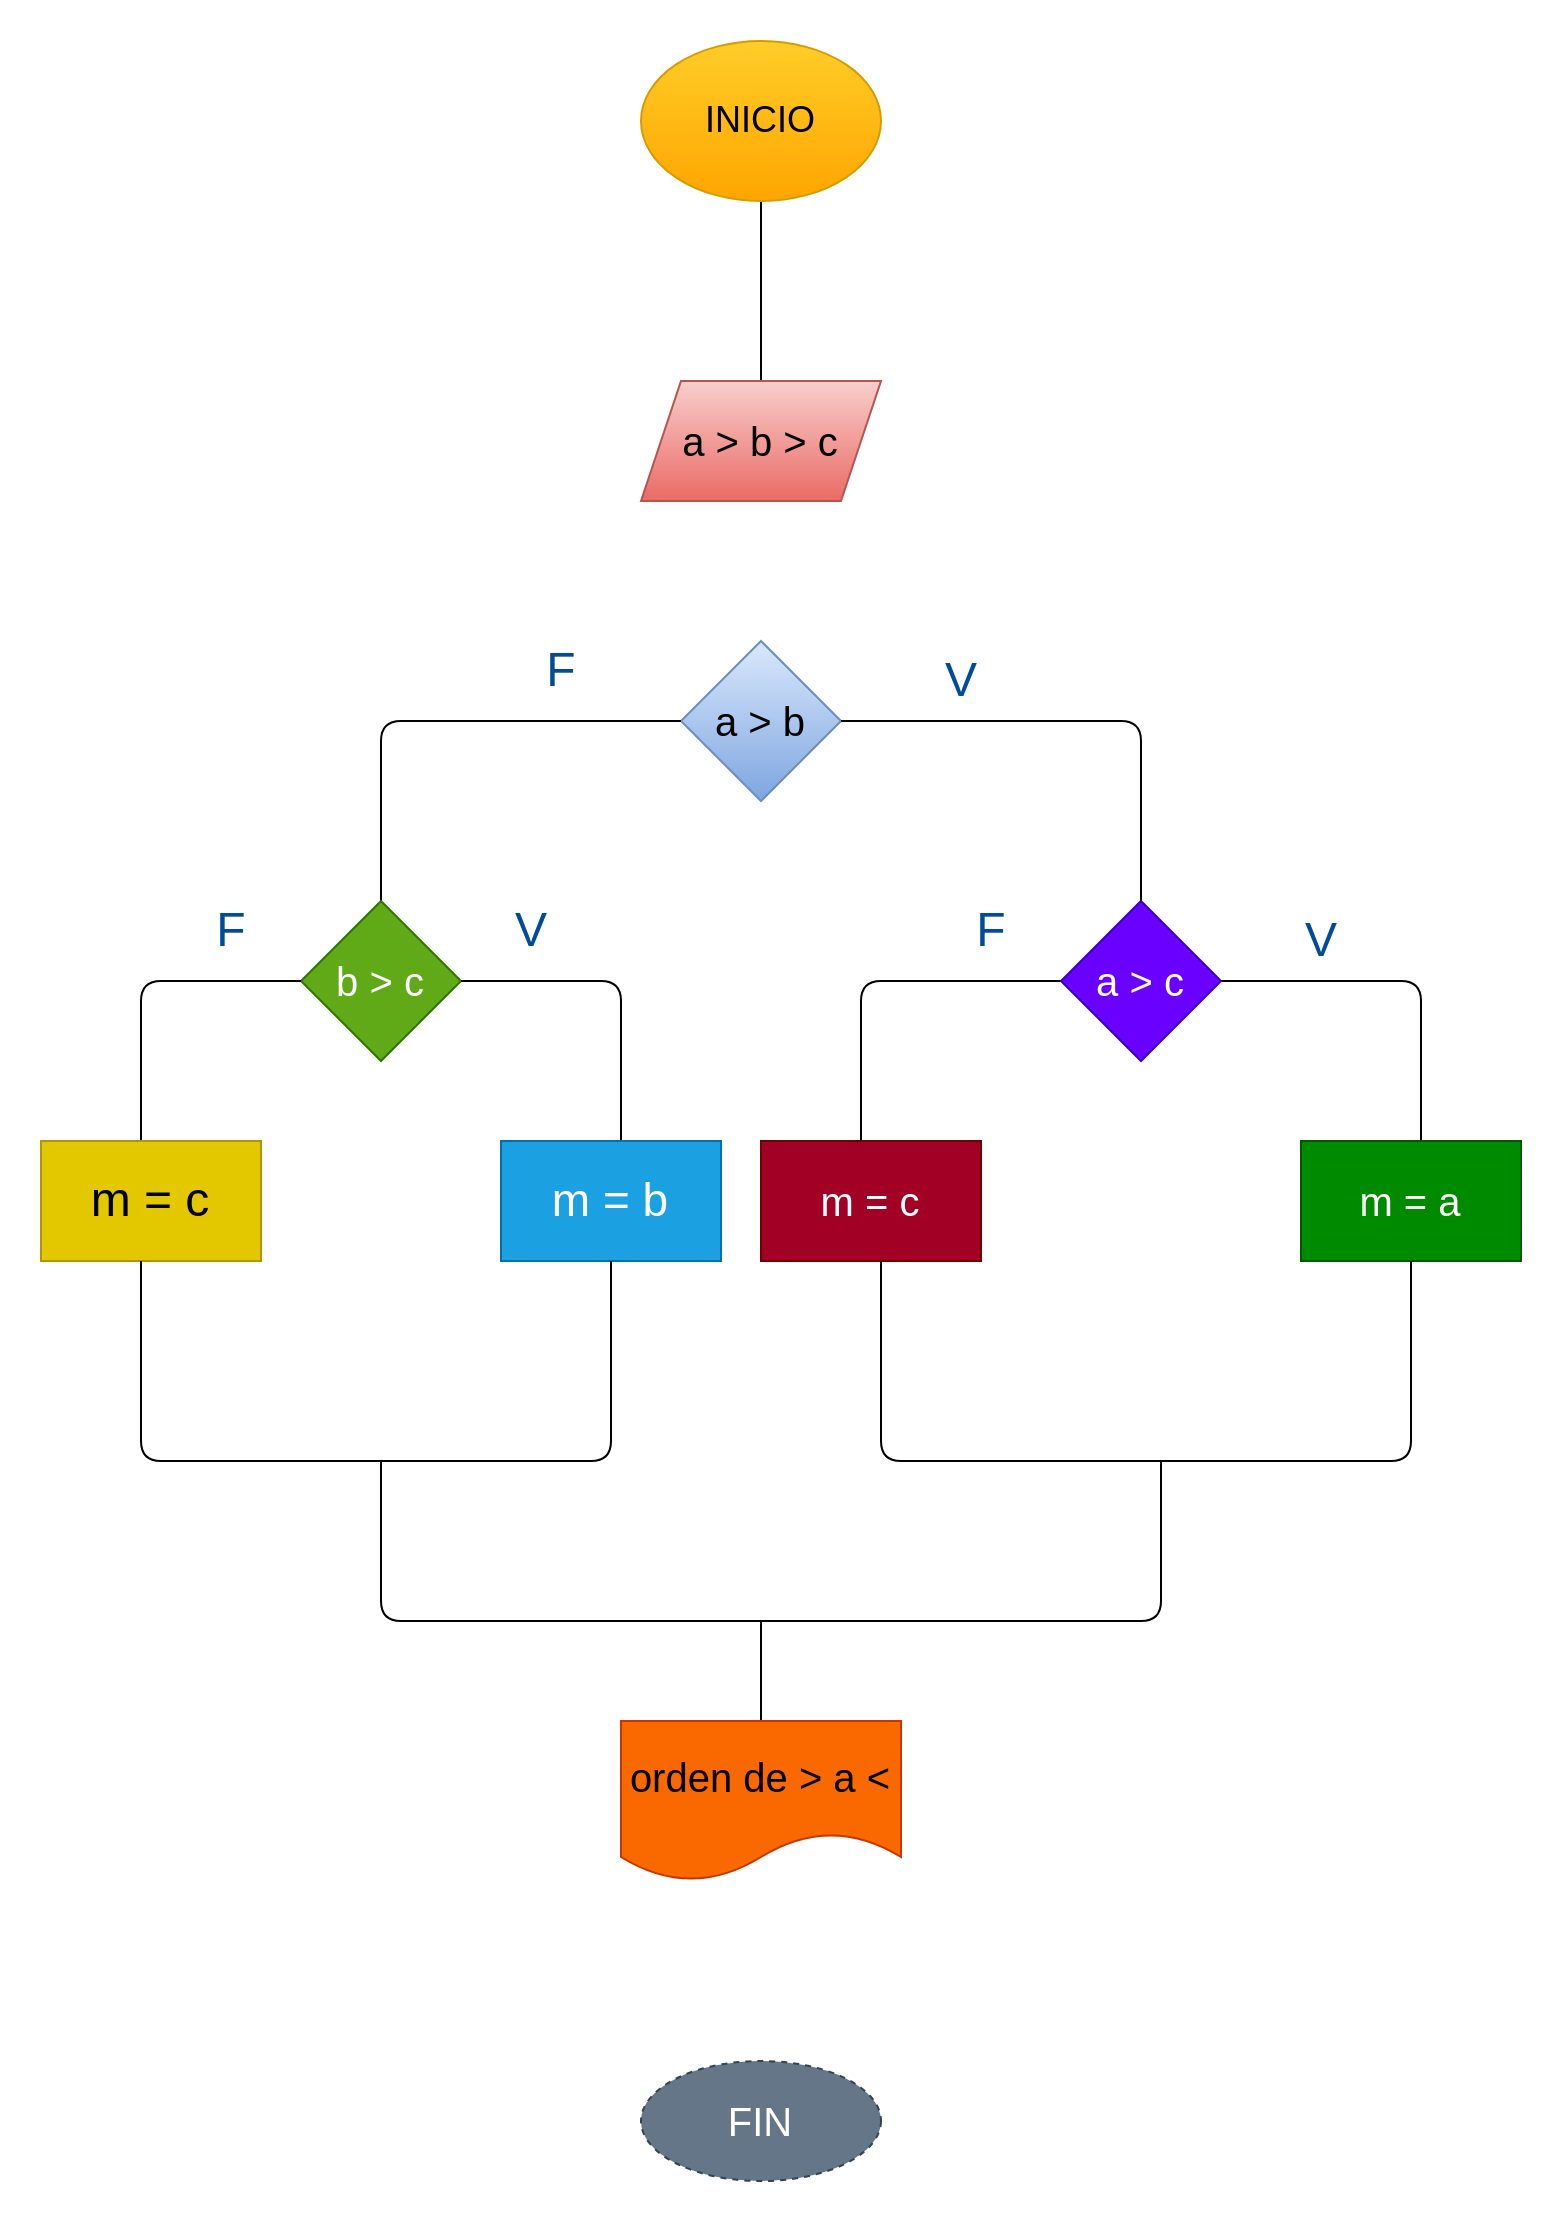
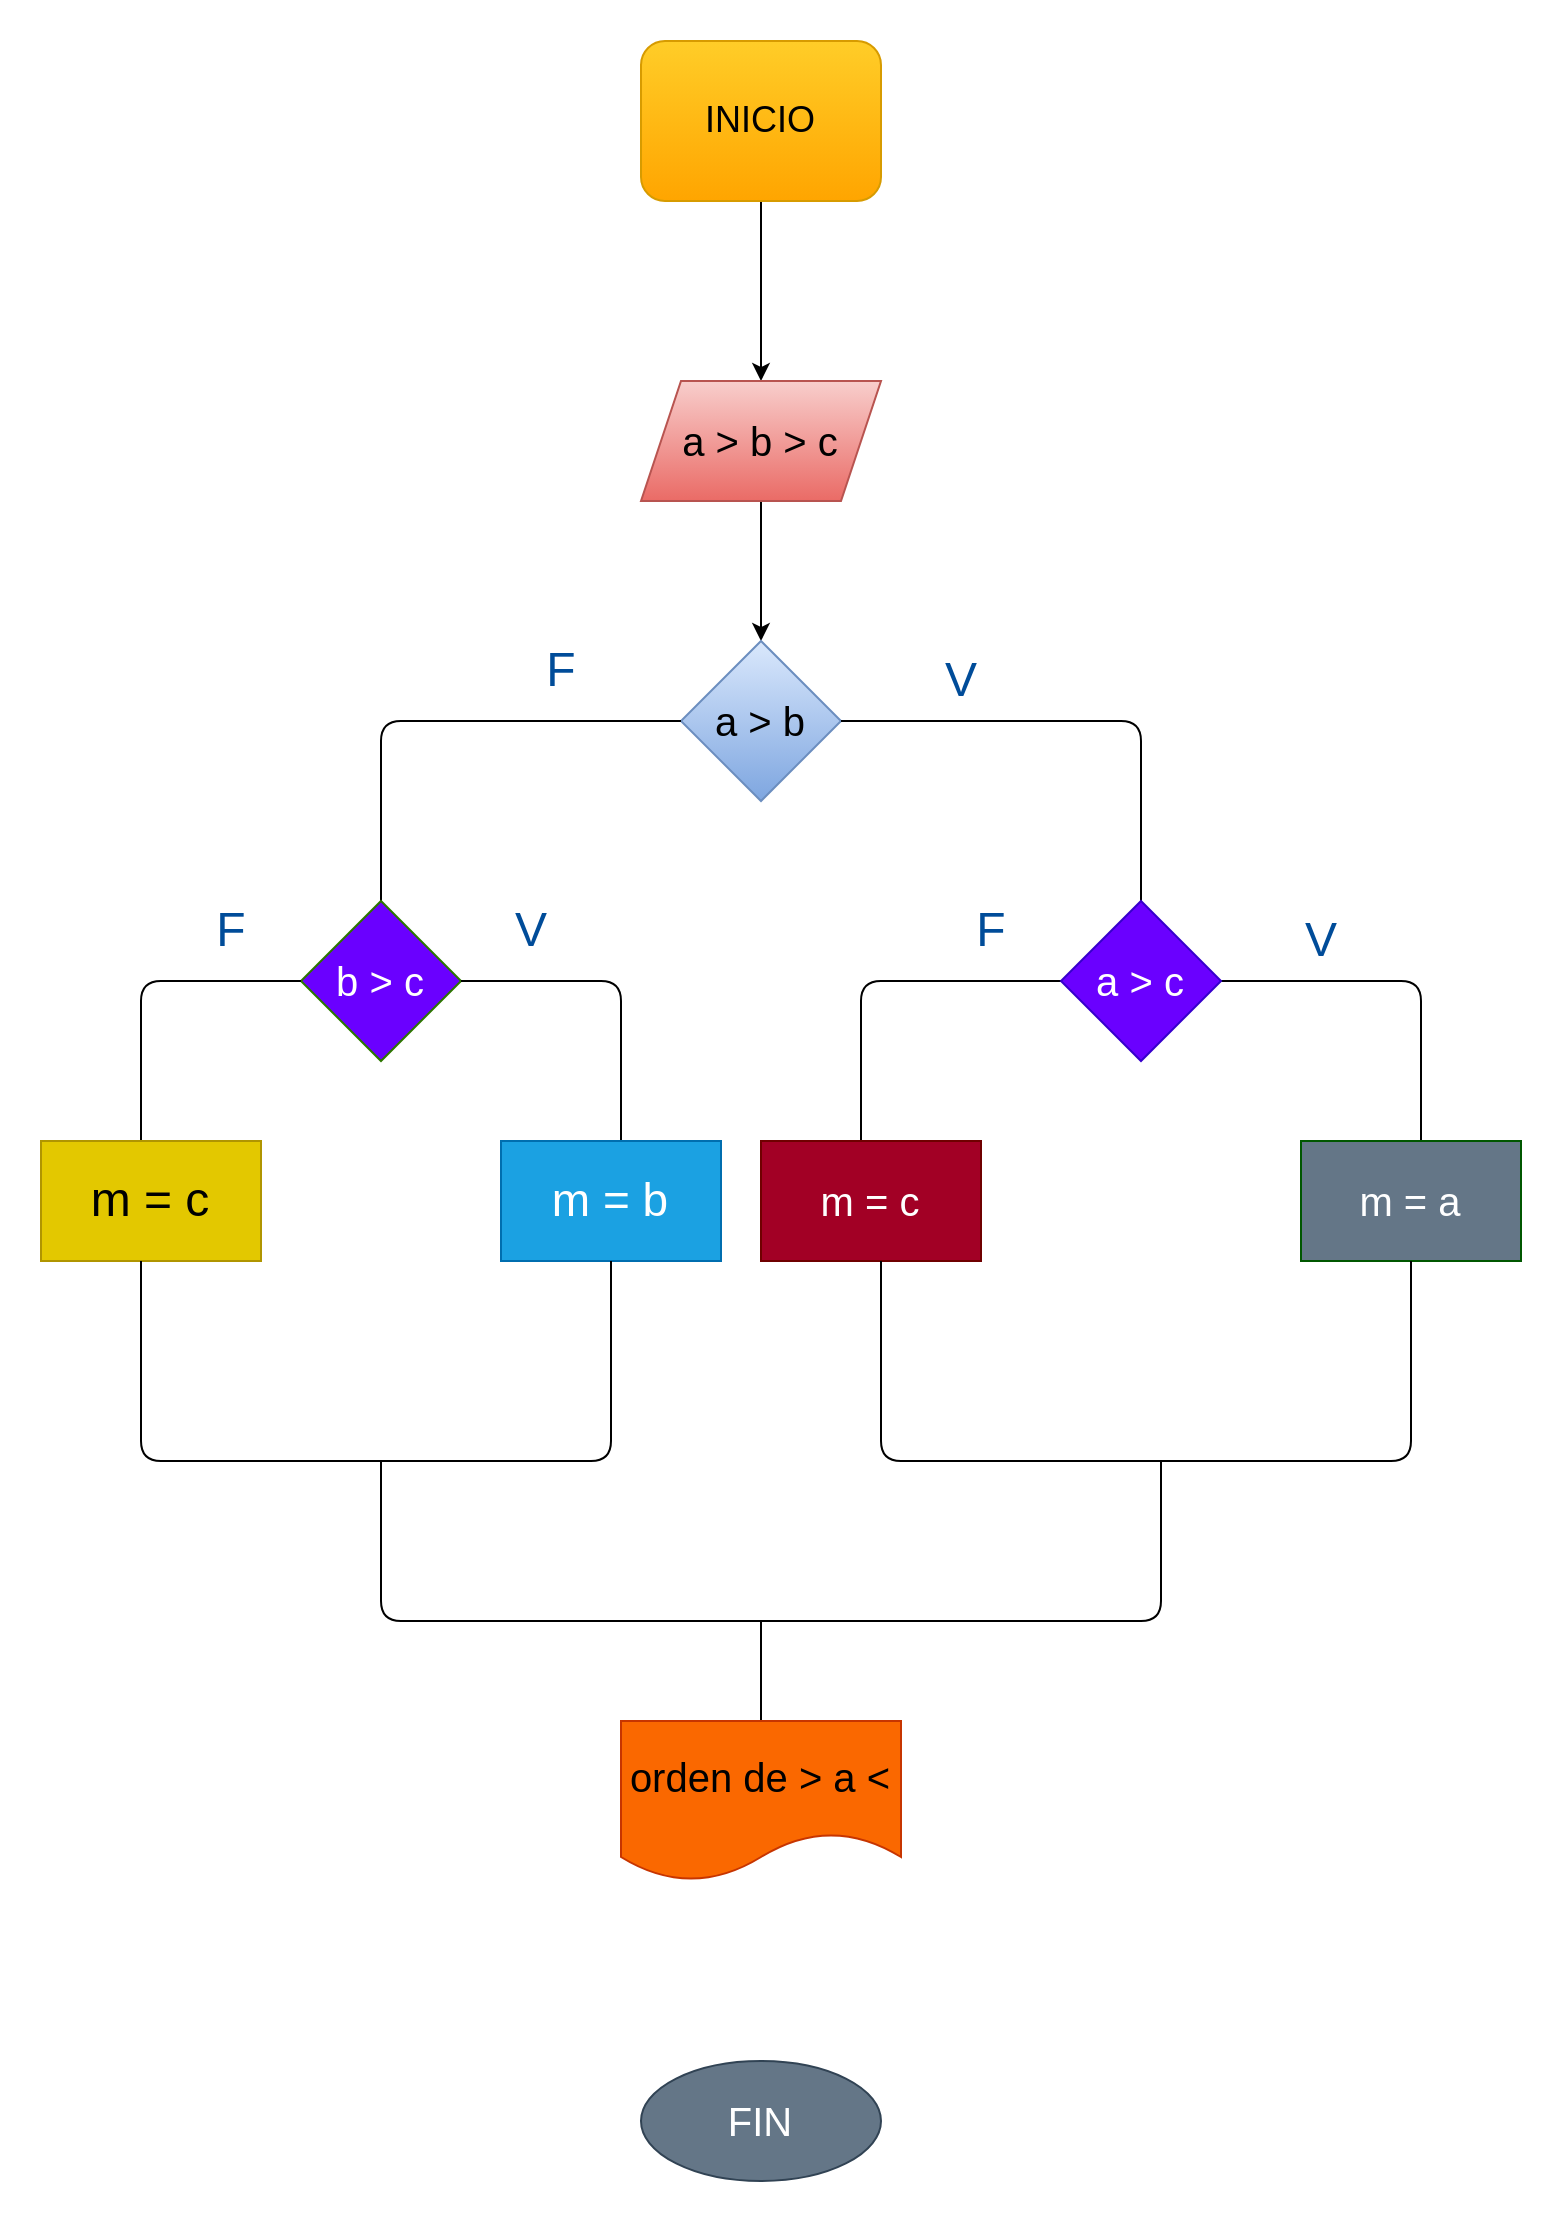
  <mxCell id="0" />
  <mxCell id="1" parent="0" />
- <mxCell id="2" value="" style="edgeStyle=none;html=1;endArrow=none;" edge="1" parent="1" source="3" target="5"><mxGeometry relative="1" as="geometry" /></mxCell>
- <mxCell id="3" value="&lt;font style=&quot;font-size: 18px&quot;&gt;INICIO&lt;/font&gt;" style="ellipse;whiteSpace=wrap;html=1;fillColor=#ffcd28;strokeColor=#d79b00;gradientColor=#ffa500;" vertex="1" parent="1"><mxGeometry x="320" y="20" width="120" height="80" as="geometry" /></mxCell>
+ <mxCell id="2" value="" style="edgeStyle=none;html=1;" edge="1" parent="1" source="3" target="5"><mxGeometry relative="1" as="geometry" /></mxCell>
+ <mxCell id="3" value="&lt;font style=&quot;font-size: 18px&quot;&gt;INICIO&lt;/font&gt;" style="whiteSpace=wrap;html=1;fillColor=#ffcd28;strokeColor=#d79b00;gradientColor=#ffa500;rounded=1;" vertex="1" parent="1"><mxGeometry x="320" y="20" width="120" height="80" as="geometry" /></mxCell>
+ <mxCell id="4" value="" style="edgeStyle=none;html=1;" edge="1" parent="1" source="5" target="6"><mxGeometry relative="1" as="geometry" /></mxCell>
  <mxCell id="5" value="&lt;font style=&quot;font-size: 20px&quot;&gt;a &amp;gt; b &amp;gt; c&lt;/font&gt;" style="shape=parallelogram;perimeter=parallelogramPerimeter;whiteSpace=wrap;html=1;fixedSize=1;fillColor=#f8cecc;gradientColor=#ea6b66;strokeColor=#b85450;" vertex="1" parent="1"><mxGeometry x="320" y="190" width="120" height="60" as="geometry" /></mxCell>
  <mxCell id="6" value="&lt;font style=&quot;font-size: 20px&quot;&gt;a &amp;gt; b&lt;/font&gt;" style="rhombus;whiteSpace=wrap;html=1;fillColor=#dae8fc;gradientColor=#7ea6e0;strokeColor=#6c8ebf;" vertex="1" parent="1"><mxGeometry x="340" y="320" width="80" height="80" as="geometry" /></mxCell>
  <mxCell id="7" value="" style="endArrow=none;html=1;exitX=0.5;exitY=0;exitDx=0;exitDy=0;" edge="1" parent="1" source="9"><mxGeometry width="50" height="50" relative="1" as="geometry"><mxPoint x="190" y="440" as="sourcePoint" /><mxPoint x="340" y="360" as="targetPoint" /><Array as="points"><mxPoint x="190" y="360" /></Array></mxGeometry></mxCell>
  <mxCell id="8" value="" style="endArrow=none;html=1;" edge="1" parent="1"><mxGeometry width="50" height="50" relative="1" as="geometry"><mxPoint x="420" y="360" as="sourcePoint" /><mxPoint x="570" y="450" as="targetPoint" /><Array as="points"><mxPoint x="570" y="360" /></Array></mxGeometry></mxCell>
- <mxCell id="9" value="b &amp;gt; c" style="rhombus;whiteSpace=wrap;html=1;fontSize=20;fillColor=#60a917;fontColor=#ffffff;strokeColor=#2D7600;" vertex="1" parent="1"><mxGeometry x="150" y="450" width="80" height="80" as="geometry" /></mxCell>
+ <mxCell id="9" value="b &amp;gt; c" style="rhombus;whiteSpace=wrap;html=1;fontSize=20;fillColor=#6a00ff;fontColor=#ffffff;strokeColor=#2D7600;" vertex="1" parent="1"><mxGeometry x="150" y="450" width="80" height="80" as="geometry" /></mxCell>
  <mxCell id="10" value="" style="endArrow=none;html=1;fontSize=20;" edge="1" parent="1"><mxGeometry width="50" height="50" relative="1" as="geometry"><mxPoint x="70" y="570" as="sourcePoint" /><mxPoint x="150" y="490" as="targetPoint" /><Array as="points"><mxPoint x="70" y="490" /></Array></mxGeometry></mxCell>
  <mxCell id="11" value="" style="endArrow=none;html=1;fontSize=20;" edge="1" parent="1"><mxGeometry width="50" height="50" relative="1" as="geometry"><mxPoint x="230" y="490" as="sourcePoint" /><mxPoint x="310" y="570" as="targetPoint" /><Array as="points"><mxPoint x="310" y="490" /></Array></mxGeometry></mxCell>
  <mxCell id="12" value="" style="endArrow=none;html=1;fontSize=20;" edge="1" parent="1"><mxGeometry width="50" height="50" relative="1" as="geometry"><mxPoint x="430" y="570" as="sourcePoint" /><mxPoint x="530" y="490" as="targetPoint" /><Array as="points"><mxPoint x="430" y="490" /></Array></mxGeometry></mxCell>
  <mxCell id="13" value="" style="endArrow=none;html=1;fontSize=20;startArrow=none;" edge="1" parent="1" source="14"><mxGeometry width="50" height="50" relative="1" as="geometry"><mxPoint x="570" y="490" as="sourcePoint" /><mxPoint x="710" y="570" as="targetPoint" /><Array as="points"><mxPoint x="710" y="490" /></Array></mxGeometry></mxCell>
  <mxCell id="14" value="a &amp;gt; c" style="rhombus;whiteSpace=wrap;html=1;fontSize=20;fillColor=#6a00ff;fontColor=#ffffff;strokeColor=#3700CC;" vertex="1" parent="1"><mxGeometry x="530" y="450" width="80" height="80" as="geometry" /></mxCell>
- <mxCell id="15" value="m = a" style="rounded=0;whiteSpace=wrap;html=1;fontSize=20;fillColor=#008a00;fontColor=#ffffff;strokeColor=#005700;" vertex="1" parent="1"><mxGeometry x="650" y="570" width="110" height="60" as="geometry" /></mxCell>
+ <mxCell id="15" value="m = a" style="rounded=0;whiteSpace=wrap;html=1;fontSize=20;fillColor=#647687;fontColor=#ffffff;strokeColor=#005700;" vertex="1" parent="1"><mxGeometry x="650" y="570" width="110" height="60" as="geometry" /></mxCell>
  <mxCell id="16" value="m = c" style="rounded=0;whiteSpace=wrap;html=1;fontSize=20;fillColor=#a20025;fontColor=#ffffff;strokeColor=#6F0000;" vertex="1" parent="1"><mxGeometry x="380" y="570" width="110" height="60" as="geometry" /></mxCell>
  <mxCell id="17" value="&lt;font style=&quot;font-size: 24px&quot;&gt;m = c&lt;/font&gt;" style="rounded=0;whiteSpace=wrap;html=1;fontSize=20;fillColor=#e3c800;fontColor=#000000;strokeColor=#B09500;" vertex="1" parent="1"><mxGeometry x="20" y="570" width="110" height="60" as="geometry" /></mxCell>
  <mxCell id="18" value="&lt;font style=&quot;font-size: 23px&quot;&gt;m = b&lt;/font&gt;" style="rounded=0;whiteSpace=wrap;html=1;fontSize=20;fillColor=#1ba1e2;fontColor=#ffffff;strokeColor=#006EAF;" vertex="1" parent="1"><mxGeometry x="250" y="570" width="110" height="60" as="geometry" /></mxCell>
  <mxCell id="19" value="" style="endArrow=none;html=1;fontSize=20;entryX=0.5;entryY=1;entryDx=0;entryDy=0;" edge="1" parent="1" target="18"><mxGeometry width="50" height="50" relative="1" as="geometry"><mxPoint x="70" y="630" as="sourcePoint" /><mxPoint x="120" y="580" as="targetPoint" /><Array as="points"><mxPoint x="70" y="730" /><mxPoint x="190" y="730" /><mxPoint x="305" y="730" /></Array></mxGeometry></mxCell>
  <mxCell id="20" value="" style="endArrow=none;html=1;fontSize=20;entryX=0.5;entryY=1;entryDx=0;entryDy=0;" edge="1" parent="1" target="15"><mxGeometry width="50" height="50" relative="1" as="geometry"><mxPoint x="440" y="630" as="sourcePoint" /><mxPoint x="490" y="580" as="targetPoint" /><Array as="points"><mxPoint x="440" y="730" /><mxPoint x="570" y="730" /><mxPoint x="705" y="730" /></Array></mxGeometry></mxCell>
  <mxCell id="21" value="" style="endArrow=none;html=1;fontSize=20;" edge="1" parent="1"><mxGeometry width="50" height="50" relative="1" as="geometry"><mxPoint x="190" y="730" as="sourcePoint" /><mxPoint x="580" y="730" as="targetPoint" /><Array as="points"><mxPoint x="190" y="810" /><mxPoint x="390" y="810" /><mxPoint x="580" y="810" /></Array></mxGeometry></mxCell>
  <mxCell id="22" value="" style="endArrow=classic;html=1;fontSize=20;" edge="1" parent="1"><mxGeometry width="50" height="50" relative="1" as="geometry"><mxPoint x="380" y="810" as="sourcePoint" /><mxPoint x="380" y="870" as="targetPoint" /></mxGeometry></mxCell>
  <mxCell id="23" value="orden de &amp;gt; a &amp;lt;" style="shape=document;whiteSpace=wrap;html=1;boundedLbl=1;fontSize=20;fillColor=#fa6800;fontColor=#000000;strokeColor=#C73500;" vertex="1" parent="1"><mxGeometry x="310" y="860" width="140" height="80" as="geometry" /></mxCell>
- <mxCell id="24" value="FIN" style="ellipse;whiteSpace=wrap;html=1;fontSize=20;fillColor=#647687;fontColor=#ffffff;strokeColor=#314354;dashed=1;" vertex="1" parent="1"><mxGeometry x="320" y="1030" width="120" height="60" as="geometry" /></mxCell>
+ <mxCell id="24" value="FIN" style="ellipse;whiteSpace=wrap;html=1;fontSize=20;fillColor=#647687;fontColor=#ffffff;strokeColor=#314354;" vertex="1" parent="1"><mxGeometry x="320" y="1030" width="120" height="60" as="geometry" /></mxCell>
  <mxCell id="25" value="&lt;font color=&quot;#004c99&quot;&gt;V&lt;/font&gt;" style="text;html=1;resizable=0;autosize=1;align=center;verticalAlign=middle;points=[];fillColor=none;strokeColor=none;rounded=0;fontSize=24;" vertex="1" parent="1"><mxGeometry x="465" y="325" width="30" height="30" as="geometry" /></mxCell>
  <mxCell id="26" value="F" style="text;html=1;resizable=0;autosize=1;align=center;verticalAlign=middle;points=[];fillColor=none;strokeColor=none;rounded=0;fontSize=24;fontColor=#004C99;" vertex="1" parent="1"><mxGeometry x="265" y="320" width="30" height="30" as="geometry" /></mxCell>
  <mxCell id="27" value="V" style="text;html=1;resizable=0;autosize=1;align=center;verticalAlign=middle;points=[];fillColor=none;strokeColor=none;rounded=0;fontSize=24;fontColor=#004C99;" vertex="1" parent="1"><mxGeometry x="645" y="455" width="30" height="30" as="geometry" /></mxCell>
  <mxCell id="28" value="F" style="text;html=1;resizable=0;autosize=1;align=center;verticalAlign=middle;points=[];fillColor=none;strokeColor=none;rounded=0;fontSize=24;fontColor=#004C99;" vertex="1" parent="1"><mxGeometry x="480" y="450" width="30" height="30" as="geometry" /></mxCell>
  <mxCell id="29" value="V" style="text;html=1;resizable=0;autosize=1;align=center;verticalAlign=middle;points=[];fillColor=none;strokeColor=none;rounded=0;fontSize=24;fontColor=#004C99;" vertex="1" parent="1"><mxGeometry x="250" y="450" width="30" height="30" as="geometry" /></mxCell>
  <mxCell id="30" value="F" style="text;html=1;resizable=0;autosize=1;align=center;verticalAlign=middle;points=[];fillColor=none;strokeColor=none;rounded=0;fontSize=24;fontColor=#004C99;" vertex="1" parent="1"><mxGeometry x="100" y="450" width="30" height="30" as="geometry" /></mxCell>
